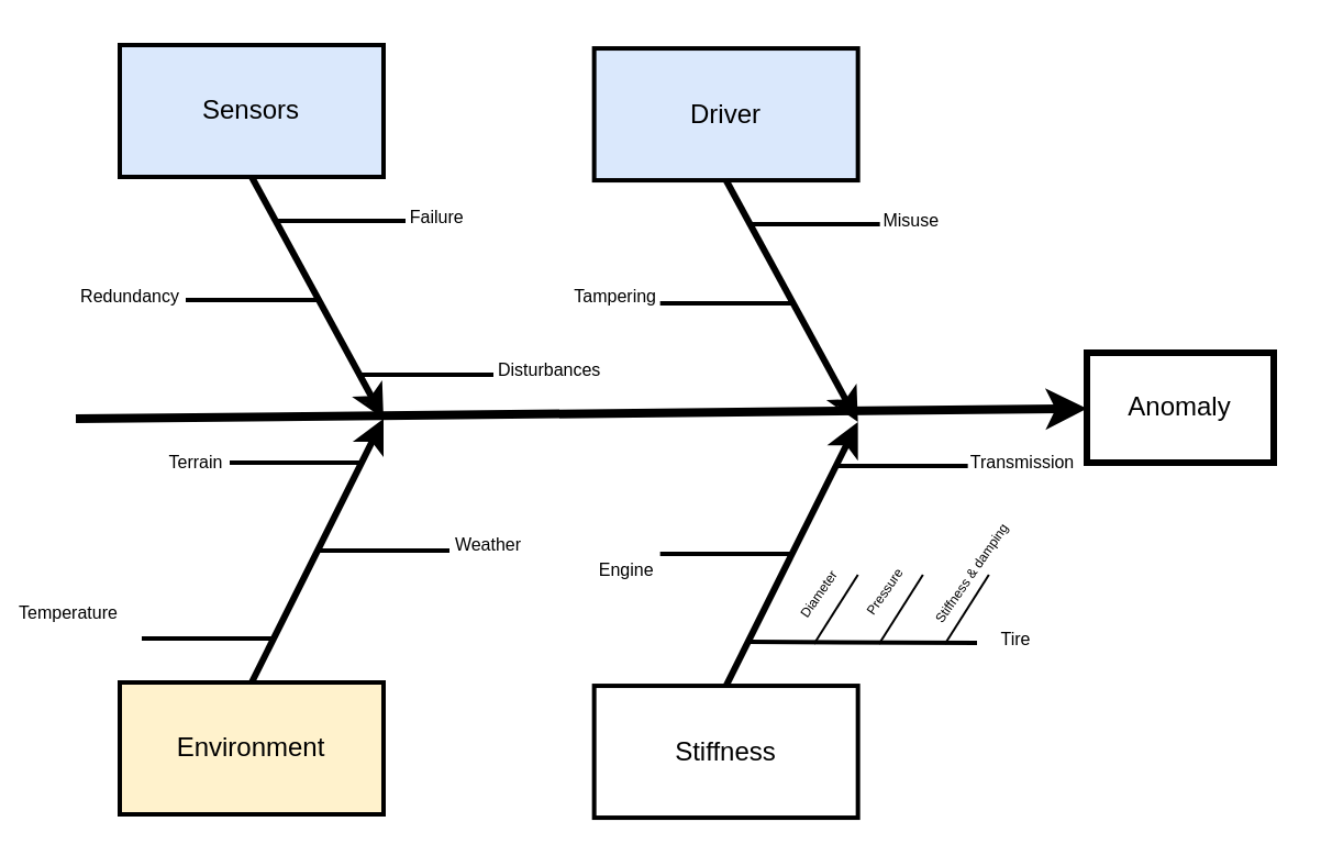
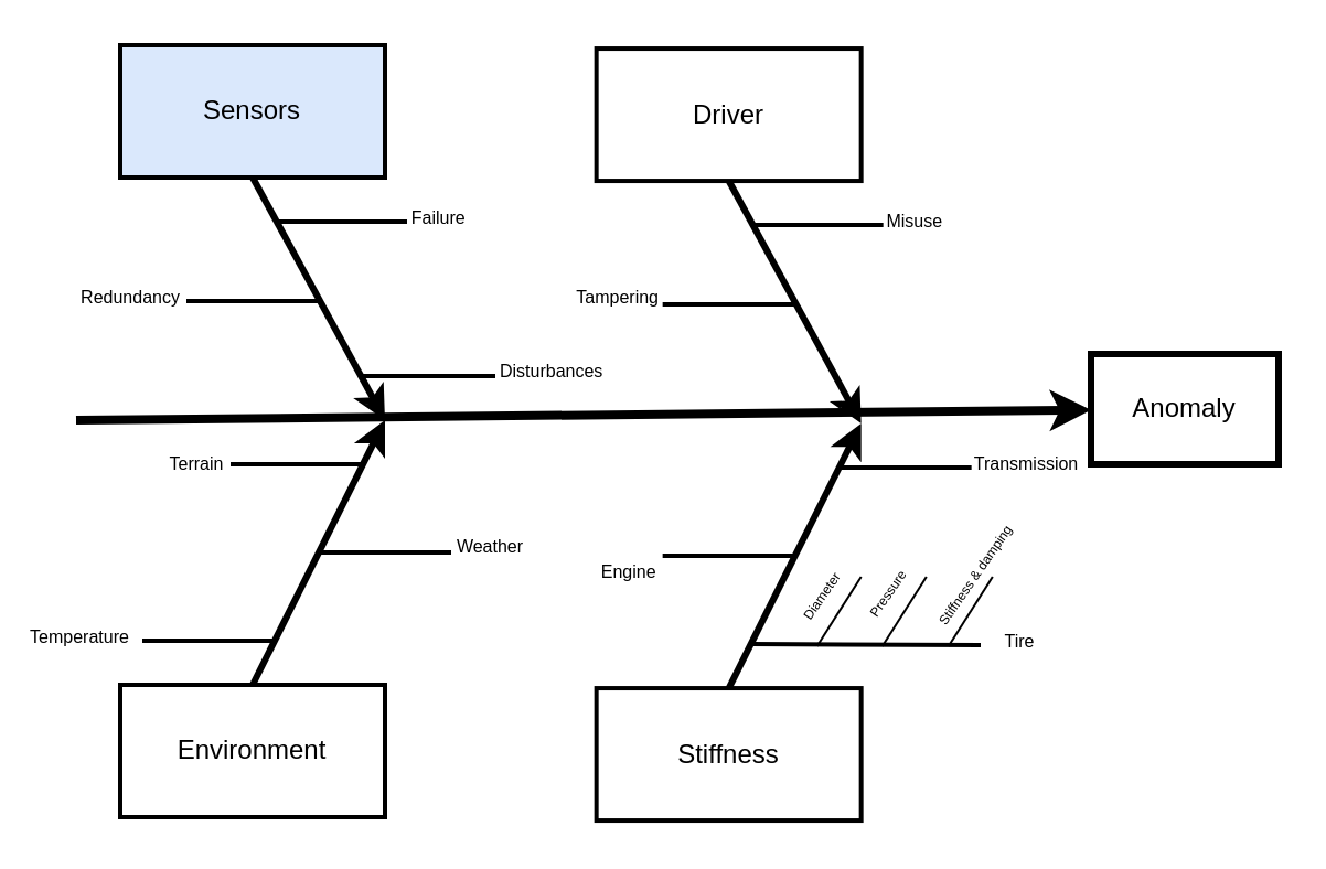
  <mxCell id="0" />
  <mxCell id="1" parent="0" />
  <mxCell id="2" value="Anomaly" style="whiteSpace=wrap;strokeWidth=3" parent="1" vertex="1"><mxGeometry x="494" y="160" width="85" height="50" as="geometry" /></mxCell>
  <mxCell id="3" value="" style="edgeStyle=none;strokeWidth=4" parent="1" target="2" edge="1"><mxGeometry width="100" height="100" relative="1" as="geometry"><mxPoint x="34" y="190" as="sourcePoint" /><mxPoint x="34" y="140" as="targetPoint" /></mxGeometry></mxCell>
- <mxCell id="4" value="Temperature" style="text;spacingTop=-5;fontSize=8;align=center;verticalAlign=middle;points=[]" parent="1" vertex="1"><mxGeometry x="15.998" y="271" width="30" height="20.0" as="geometry" /></mxCell>
+ <mxCell id="4" value="Temperature" style="text;spacingTop=-5;fontSize=8;align=center;verticalAlign=middle;points=[]" parent="1" vertex="1"><mxGeometry x="20.998" y="281" width="30" height="20.0" as="geometry" /></mxCell>
  <mxCell id="5" value="Terrain" style="text;spacingTop=-5;fontSize=8;align=center;verticalAlign=middle;points=[]" parent="1" vertex="1"><mxGeometry x="73.998" y="202.5" width="30" height="20.0" as="geometry" /></mxCell>
  <mxCell id="6" value="Weather" style="text;spacingTop=-5;fontSize=8;align=center;verticalAlign=middle;points=[]" parent="1" vertex="1"><mxGeometry x="207.002" y="239.862" width="30" height="20.0" as="geometry" /></mxCell>
  <mxCell id="7" value="Sensors" style="whiteSpace=wrap;strokeWidth=2;fillColor=#dae8fc;" parent="1" vertex="1"><mxGeometry x="54" y="20" width="120" height="60" as="geometry" /></mxCell>
- <mxCell id="8" value="Environment" style="whiteSpace=wrap;strokeWidth=2;fillColor=#fff2cc;" parent="1" vertex="1"><mxGeometry x="54" y="310" width="120" height="60" as="geometry" /></mxCell>
+ <mxCell id="8" value="Environment" style="whiteSpace=wrap;strokeWidth=2" parent="1" vertex="1"><mxGeometry x="54" y="310" width="120" height="60" as="geometry" /></mxCell>
  <mxCell id="9" value="" style="edgeStyle=none;exitX=0.5;exitY=1;strokeWidth=3" parent="1" source="7" edge="1"><mxGeometry width="100" height="100" relative="1" as="geometry"><mxPoint x="114" y="100" as="sourcePoint" /><mxPoint x="174" y="190" as="targetPoint" /></mxGeometry></mxCell>
  <mxCell id="10" value="" style="edgeStyle=none;exitX=0.5;exitY=0;strokeWidth=3" parent="1" edge="1"><mxGeometry width="100" height="100" relative="1" as="geometry"><mxPoint x="114" y="310" as="sourcePoint" /><mxPoint x="174" y="190" as="targetPoint" /></mxGeometry></mxCell>
  <mxCell id="11" value="" style="edgeStyle=none;endArrow=none;strokeWidth=2" parent="1" edge="1"><mxGeometry width="100" height="100" relative="1" as="geometry"><mxPoint x="84" y="136" as="sourcePoint" /><mxPoint x="144" y="136" as="targetPoint" /></mxGeometry></mxCell>
  <mxCell id="12" value="" style="edgeStyle=none;endArrow=none;strokeWidth=2" parent="1" edge="1"><mxGeometry width="100" height="100" relative="1" as="geometry"><mxPoint x="124" y="100" as="sourcePoint" /><mxPoint x="184" y="100" as="targetPoint" /></mxGeometry></mxCell>
  <mxCell id="13" value="" style="edgeStyle=none;endArrow=none;strokeWidth=2" parent="1" edge="1"><mxGeometry width="100" height="100" relative="1" as="geometry"><mxPoint x="164" y="170" as="sourcePoint" /><mxPoint x="224" y="170" as="targetPoint" /></mxGeometry></mxCell>
  <mxCell id="14" value="" style="edgeStyle=none;endArrow=none;strokeWidth=2" parent="1" edge="1"><mxGeometry width="100" height="100" relative="1" as="geometry"><mxPoint x="104" y="210" as="sourcePoint" /><mxPoint x="164" y="210" as="targetPoint" /></mxGeometry></mxCell>
  <mxCell id="15" value="" style="edgeStyle=none;endArrow=none;strokeWidth=2" parent="1" edge="1"><mxGeometry width="100" height="100" relative="1" as="geometry"><mxPoint x="64" y="290" as="sourcePoint" /><mxPoint x="124" y="290" as="targetPoint" /></mxGeometry></mxCell>
  <mxCell id="16" value="" style="edgeStyle=none;endArrow=none;strokeWidth=2" parent="1" edge="1"><mxGeometry width="100" height="100" relative="1" as="geometry"><mxPoint x="144" y="250" as="sourcePoint" /><mxPoint x="204" y="250" as="targetPoint" /></mxGeometry></mxCell>
  <mxCell id="17" value="Redundancy" style="text;spacingTop=-5;fontSize=8;align=center;verticalAlign=middle;points=[]" parent="1" vertex="1"><mxGeometry x="44" y="127" width="30" height="20.0" as="geometry" /></mxCell>
  <mxCell id="18" value="Failure" style="text;spacingTop=-5;fontSize=8;align=center;verticalAlign=middle;points=[]" parent="1" vertex="1"><mxGeometry x="183.583" y="90.972" width="30" height="20.0" as="geometry" /></mxCell>
  <mxCell id="19" value="Disturbances" style="text;spacingTop=-5;fontSize=8;align=center;verticalAlign=middle;points=[]" parent="1" vertex="1"><mxGeometry x="234.833" y="160.412" width="30" height="20.0" as="geometry" /></mxCell>
- <mxCell id="20" value="Driver" style="whiteSpace=wrap;strokeWidth=2;fillColor=#dae8fc;" parent="1" vertex="1"><mxGeometry x="269.833" y="21.528" width="120" height="60" as="geometry" /></mxCell>
+ <mxCell id="20" value="Driver" style="whiteSpace=wrap;strokeWidth=2" parent="1" vertex="1"><mxGeometry x="269.833" y="21.528" width="120" height="60" as="geometry" /></mxCell>
  <mxCell id="21" value="Stiffness" style="whiteSpace=wrap;strokeWidth=2" parent="1" vertex="1"><mxGeometry x="269.833" y="311.528" width="120" height="60" as="geometry" /></mxCell>
  <mxCell id="22" value="" style="edgeStyle=none;exitX=0.5;exitY=1;strokeWidth=3" parent="1" source="20" edge="1"><mxGeometry width="100" height="100" relative="1" as="geometry"><mxPoint x="329.833" y="101.528" as="sourcePoint" /><mxPoint x="389.833" y="191.528" as="targetPoint" /></mxGeometry></mxCell>
  <mxCell id="23" value="" style="edgeStyle=none;exitX=0.5;exitY=0;strokeWidth=3" parent="1" edge="1"><mxGeometry width="100" height="100" relative="1" as="geometry"><mxPoint x="329.833" y="311.528" as="sourcePoint" /><mxPoint x="389.833" y="191.528" as="targetPoint" /></mxGeometry></mxCell>
  <mxCell id="24" value="" style="edgeStyle=none;endArrow=none;strokeWidth=2" parent="1" edge="1"><mxGeometry width="100" height="100" relative="1" as="geometry"><mxPoint x="299.833" y="137.528" as="sourcePoint" /><mxPoint x="359.833" y="137.528" as="targetPoint" /></mxGeometry></mxCell>
  <mxCell id="25" value="" style="edgeStyle=none;endArrow=none;strokeWidth=2" parent="1" edge="1"><mxGeometry width="100" height="100" relative="1" as="geometry"><mxPoint x="339.833" y="101.528" as="sourcePoint" /><mxPoint x="399.833" y="101.528" as="targetPoint" /></mxGeometry></mxCell>
  <mxCell id="26" value="" style="edgeStyle=none;endArrow=none;strokeWidth=2" parent="1" edge="1"><mxGeometry width="100" height="100" relative="1" as="geometry"><mxPoint x="299.833" y="251.528" as="sourcePoint" /><mxPoint x="359.833" y="251.528" as="targetPoint" /></mxGeometry></mxCell>
  <mxCell id="27" value="" style="edgeStyle=none;endArrow=none;strokeWidth=2" parent="1" edge="1"><mxGeometry width="100" height="100" relative="1" as="geometry"><mxPoint x="379.833" y="211.528" as="sourcePoint" /><mxPoint x="439.833" y="211.528" as="targetPoint" /></mxGeometry></mxCell>
  <mxCell id="28" value="" style="edgeStyle=none;endArrow=none;strokeWidth=2" parent="1" edge="1"><mxGeometry width="100" height="100" relative="1" as="geometry"><mxPoint x="339.833" y="291.528" as="sourcePoint" /><mxPoint x="444" y="292" as="targetPoint" /></mxGeometry></mxCell>
  <mxCell id="29" value="" style="edgeStyle=none;endArrow=none;" parent="1" edge="1"><mxGeometry width="100" height="100" relative="1" as="geometry"><mxPoint x="369.833" y="292.498" as="sourcePoint" /><mxPoint x="389.83" y="260.97" as="targetPoint" /></mxGeometry></mxCell>
  <mxCell id="30" value="Tampering" style="text;spacingTop=-5;fontSize=8;align=center;verticalAlign=middle;points=[]" parent="1" vertex="1"><mxGeometry x="264.833" y="126.998" width="30" height="20.0" as="geometry" /></mxCell>
  <mxCell id="31" value="Engine" style="text;spacingTop=-5;fontSize=8;align=center;verticalAlign=middle;points=[]" parent="1" vertex="1"><mxGeometry x="269.833" y="251.528" width="30" height="20.0" as="geometry" /></mxCell>
  <mxCell id="32" value="Diameter" style="text;spacingTop=-5;fontSize=6;align=center;verticalAlign=middle;points=[];rotation=-55.3;" parent="1" vertex="1"><mxGeometry x="359.833" y="261.004" width="30" height="20.0" as="geometry" /></mxCell>
  <mxCell id="33" value="Misuse" style="text;spacingTop=-5;fontSize=8;align=center;verticalAlign=middle;points=[]" parent="1" vertex="1"><mxGeometry x="399.417" y="92.5" width="30" height="20.0" as="geometry" /></mxCell>
  <mxCell id="34" value="Transmission" style="text;spacingTop=-5;fontSize=8;align=center;verticalAlign=middle;points=[]" parent="1" vertex="1"><mxGeometry x="449.997" y="202.5" width="30" height="20.0" as="geometry" /></mxCell>
  <mxCell id="35" value="Tire" style="text;spacingTop=-5;fontSize=8;align=center;verticalAlign=middle;points=[]" parent="1" vertex="1"><mxGeometry x="446.997" y="283" width="30" height="20.0" as="geometry" /></mxCell>
  <mxCell id="36" value="" style="edgeStyle=none;endArrow=none;" parent="1" edge="1"><mxGeometry width="100" height="100" relative="1" as="geometry"><mxPoint x="399.413" y="292.498" as="sourcePoint" /><mxPoint x="419.41" y="260.97" as="targetPoint" /></mxGeometry></mxCell>
  <mxCell id="37" value="" style="edgeStyle=none;endArrow=none;" parent="1" edge="1"><mxGeometry width="100" height="100" relative="1" as="geometry"><mxPoint x="429.413" y="292.498" as="sourcePoint" /><mxPoint x="449.41" y="260.97" as="targetPoint" /></mxGeometry></mxCell>
  <mxCell id="38" value="Pressure" style="text;spacingTop=-5;fontSize=6;align=center;verticalAlign=middle;points=[];rotation=-55.3;" parent="1" vertex="1"><mxGeometry x="389.833" y="259.864" width="30" height="20.0" as="geometry" /></mxCell>
  <mxCell id="39" value="Stiffness &amp; damping" style="text;spacingTop=-5;fontSize=6;align=center;verticalAlign=middle;points=[];rotation=-55.3;" parent="1" vertex="1"><mxGeometry x="429.413" y="251.524" width="30" height="20.0" as="geometry" /></mxCell>
